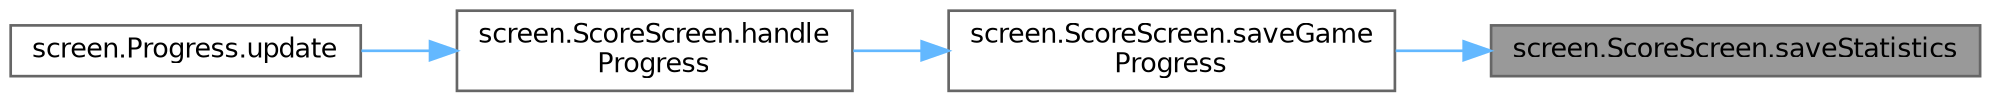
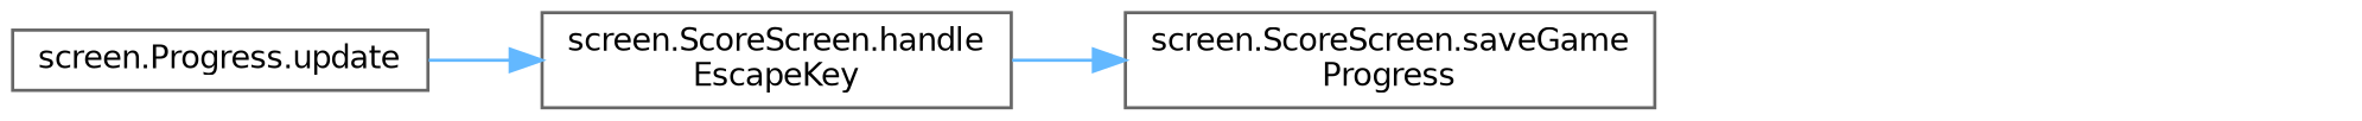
  digraph {
    rankdir=RL
    node [color=grey40 fillcolor=white fontname=Helvetica fontsize=10 shape=box style=filled]
    edge [color=steelblue1 dir=back fontname=Helvetica fontsize=10 labelfontname=Helvetica labelfontsize=10 style=solid]
-   n1 [color=gray40 fillcolor=grey60 fontcolor=black height=0.2 label="screen.ScoreScreen.saveStatistics" width=0.4]
    n2 [height=0.2 label="screen.ScoreScreen.saveGame\lProgress" width=0.4]
-   n3 [height=0.2 label="screen.ScoreScreen.handle\lProgress" width=0.4]
+   n3 [height=0.2 label="screen.ScoreScreen.handle\lEscapeKey" width=0.4]
    n4 [height=0.2 label="screen.Progress.update" width=0.4]
-   n1 -> n2
    n2 -> n3
    n3 -> n4
  }
